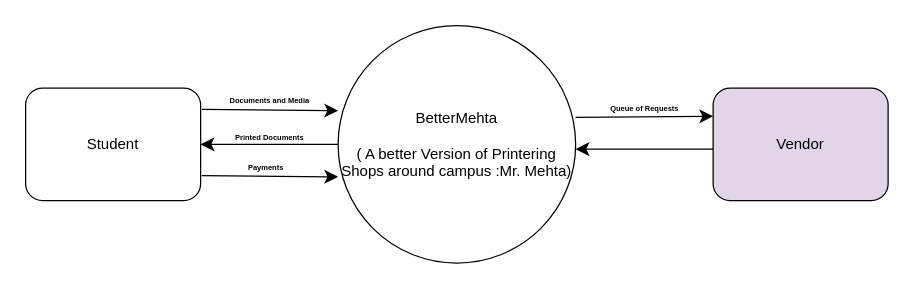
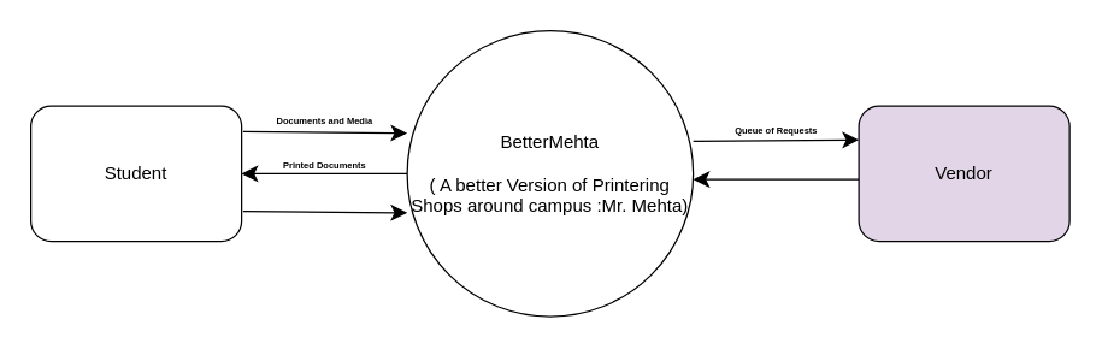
  <mxCell id="0" />
  <mxCell id="1" parent="0" />
  <mxCell id="2" value="BetterMehta&lt;div&gt;&lt;br&gt;&lt;div&gt;( A better Version of Printering Shops around campus :Mr. Mehta)&lt;/div&gt;&lt;/div&gt;" style="ellipse;whiteSpace=wrap;html=1;aspect=fixed;" vertex="1" parent="1"><mxGeometry x="270" y="20" width="190" height="190" as="geometry" /></mxCell>
  <mxCell id="3" value="Student" style="rounded=1;whiteSpace=wrap;html=1;" vertex="1" parent="1"><mxGeometry x="20" y="70" width="140" height="90" as="geometry" /></mxCell>
  <mxCell id="4" value="Vendor" style="rounded=1;whiteSpace=wrap;html=1;fillColor=#e1d5e7;" vertex="1" parent="1"><mxGeometry x="570" y="70" width="140" height="90" as="geometry" /></mxCell>
  <mxCell id="5" value="" style="endArrow=classic;html=1;rounded=0;fontSize=12;startSize=8;endSize=8;curved=1;exitX=1.007;exitY=0.189;exitDx=0;exitDy=0;exitPerimeter=0;entryX=0;entryY=0.358;entryDx=0;entryDy=0;entryPerimeter=0;" edge="1" parent="1" source="3" target="2"><mxGeometry width="50" height="50" relative="1" as="geometry"><mxPoint x="160" y="90" as="sourcePoint" /><mxPoint x="210" y="40" as="targetPoint" /></mxGeometry></mxCell>
  <mxCell id="6" value="" style="endArrow=classic;html=1;rounded=0;fontSize=12;startSize=8;endSize=8;curved=1;exitX=1.007;exitY=0.189;exitDx=0;exitDy=0;exitPerimeter=0;entryX=0;entryY=0.358;entryDx=0;entryDy=0;entryPerimeter=0;" edge="1" parent="1"><mxGeometry width="50" height="50" relative="1" as="geometry"><mxPoint x="161" y="140" as="sourcePoint" /><mxPoint x="270" y="141" as="targetPoint" /></mxGeometry></mxCell>
  <mxCell id="7" value="Documents and Media" style="text;strokeColor=none;fillColor=none;html=1;fontSize=6;fontStyle=1;verticalAlign=middle;align=center;" vertex="1" parent="1"><mxGeometry x="180" y="70" width="70" height="20" as="geometry" /></mxCell>
- <mxCell id="8" value="Payments" style="text;strokeColor=none;fillColor=none;html=1;fontSize=6;fontStyle=1;verticalAlign=middle;align=center;" vertex="1" parent="1"><mxGeometry x="177" y="124" width="70" height="20" as="geometry" /></mxCell>
  <mxCell id="9" value="" style="endArrow=classic;html=1;rounded=0;fontSize=12;startSize=8;endSize=8;curved=1;" edge="1" parent="1" target="3"><mxGeometry width="50" height="50" relative="1" as="geometry"><mxPoint x="270" y="115" as="sourcePoint" /><mxPoint x="280" y="98" as="targetPoint" /></mxGeometry></mxCell>
  <mxCell id="10" value="Printed Documents" style="text;strokeColor=none;fillColor=none;html=1;fontSize=6;fontStyle=1;verticalAlign=middle;align=center;" vertex="1" parent="1"><mxGeometry x="180" y="100" width="70" height="20" as="geometry" /></mxCell>
  <mxCell id="11" value="Queue of Requests" style="text;strokeColor=none;fillColor=none;html=1;fontSize=6;fontStyle=1;verticalAlign=middle;align=center;" vertex="1" parent="1"><mxGeometry x="480" y="77" width="70" height="20" as="geometry" /></mxCell>
  <mxCell id="12" value="" style="endArrow=classic;html=1;rounded=0;fontSize=12;startSize=8;endSize=8;curved=1;exitX=1;exitY=0.386;exitDx=0;exitDy=0;exitPerimeter=0;entryX=0;entryY=0.25;entryDx=0;entryDy=0;" edge="1" parent="1" source="2" target="4"><mxGeometry width="50" height="50" relative="1" as="geometry"><mxPoint x="460" y="79.5" as="sourcePoint" /><mxPoint x="569" y="80.5" as="targetPoint" /></mxGeometry></mxCell>
  <mxCell id="13" value="" style="endArrow=classic;html=1;rounded=0;fontSize=12;startSize=8;endSize=8;curved=1;" edge="1" parent="1"><mxGeometry width="50" height="50" relative="1" as="geometry"><mxPoint x="570" y="118.8" as="sourcePoint" /><mxPoint x="460" y="118.8" as="targetPoint" /></mxGeometry></mxCell>
